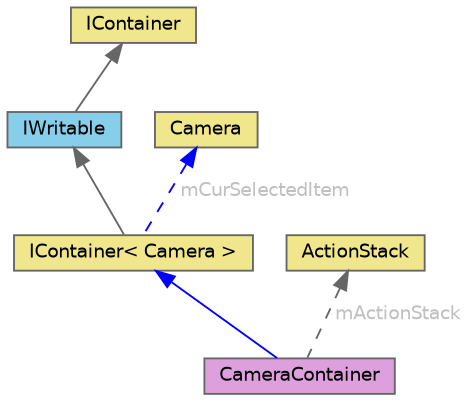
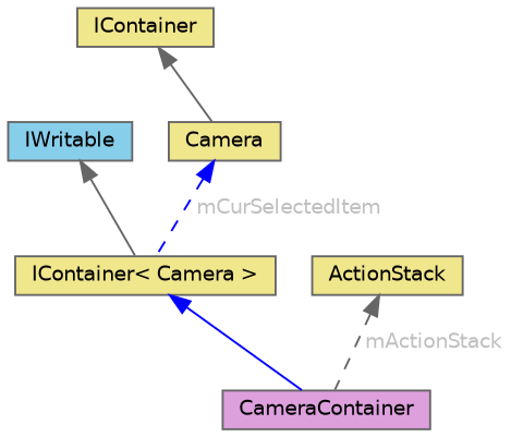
  digraph {
    node [color=gray40 fillcolor=khaki fontname=Helvetica fontsize=10 shape=box style=filled]
    edge [color=gray40 dir=back fontname=Helvetica fontsize=10 labelfontname=Helvetica labelfontsize=10 style=solid]
    n1 [fillcolor=plum fontcolor=black height=0.2 label=CameraContainer width=0.4]
    n2 [height=0.2 label="IContainer\< Camera \>" width=0.4]
    n3 [fillcolor=skyblue height=0.2 label=IWritable width=0.4]
    n4 [height=0.2 label=Camera width=0.4]
    n5 [height=0.2 label=IContainer width=0.4]
    n6 [height=0.2 label=ActionStack width=0.4]
    n2 -> n1 [color=blue]
    n3 -> n2
    n4 -> n2 [color=blue fontcolor=grey label=" mCurSelectedItem" style=dashed]
-   n5 -> n3
+   n5 -> n4
    n6 -> n1 [fontcolor=grey label=" mActionStack" style=dashed]
  }
